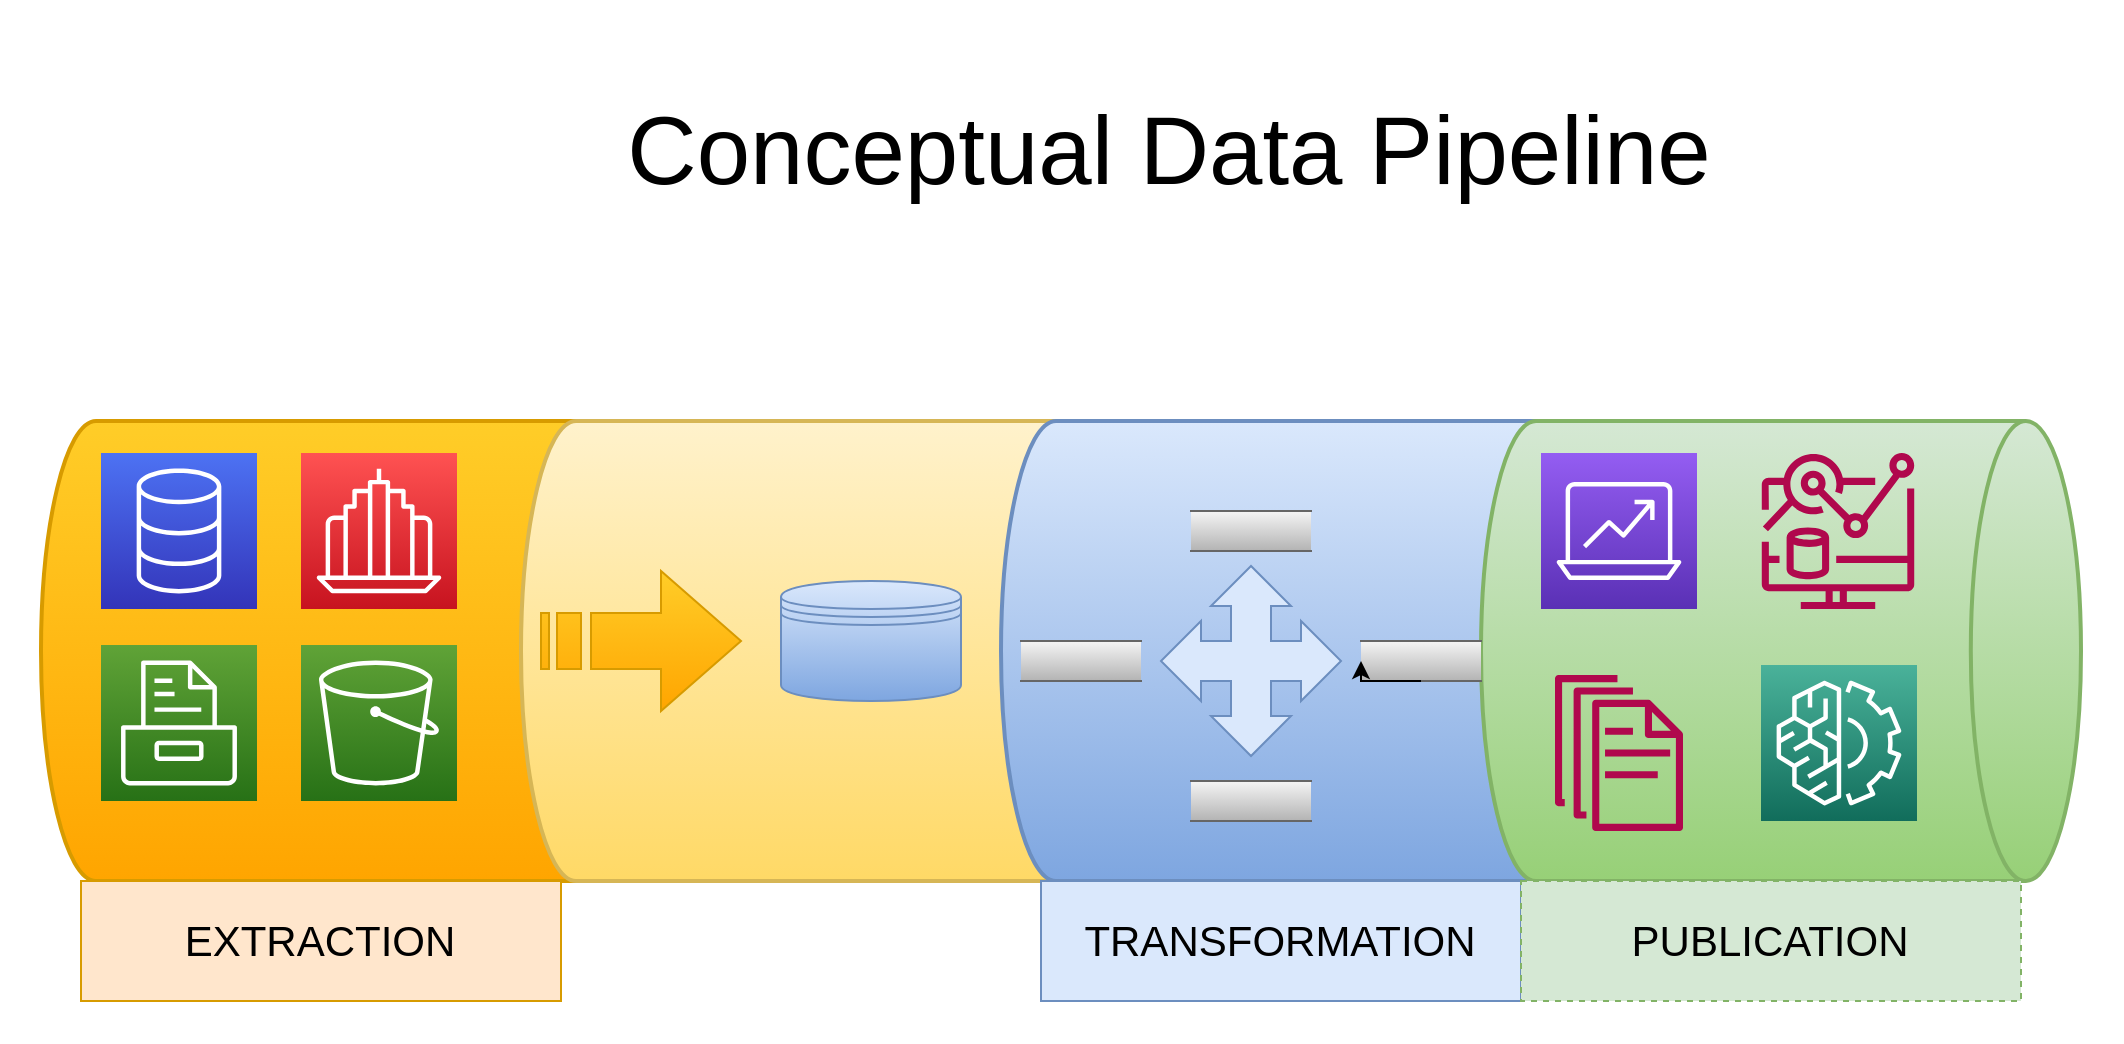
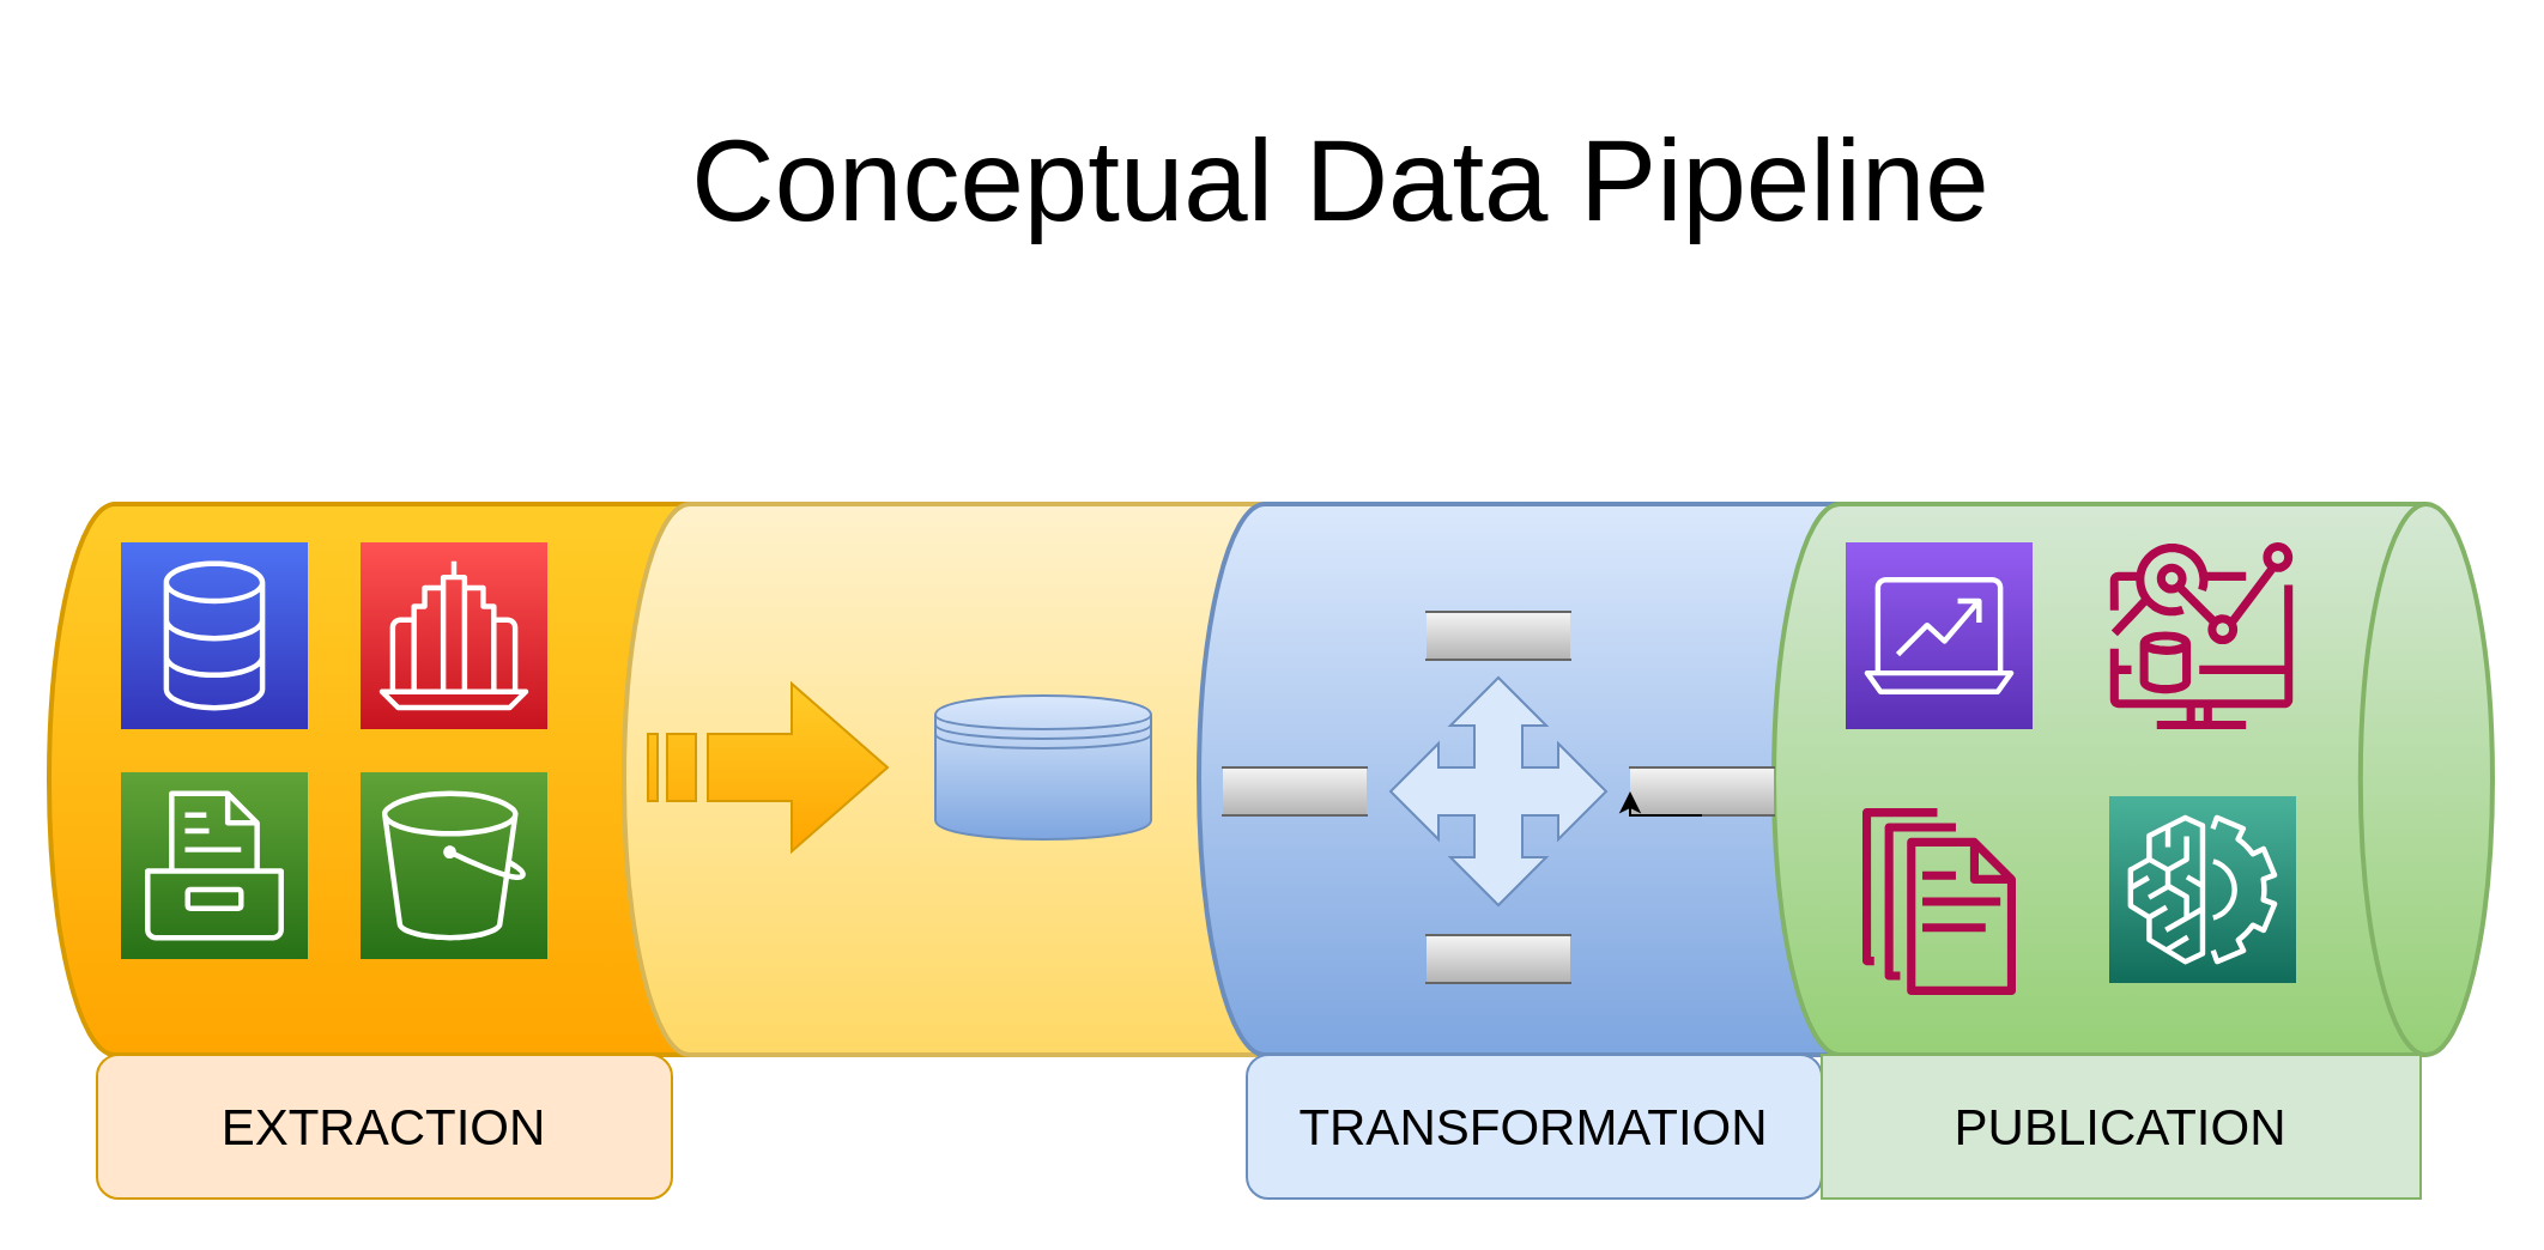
  <mxCell id="0" />
  <mxCell id="1" parent="0" />
  <mxCell id="2" value="" style="strokeWidth=2;html=1;shape=mxgraph.flowchart.direct_data;whiteSpace=wrap;fillColor=#ffcd28;gradientColor=#ffa500;strokeColor=#d79b00;" vertex="1" parent="1"><mxGeometry x="20" y="210" width="300" height="230" as="geometry" /></mxCell>
  <mxCell id="3" value="" style="strokeWidth=2;html=1;shape=mxgraph.flowchart.direct_data;whiteSpace=wrap;fillColor=#fff2cc;gradientColor=#ffd966;strokeColor=#d6b656;" vertex="1" parent="1"><mxGeometry x="260" y="210" width="300" height="230" as="geometry" /></mxCell>
  <mxCell id="4" value="" style="strokeWidth=2;html=1;shape=mxgraph.flowchart.direct_data;whiteSpace=wrap;fillColor=#dae8fc;gradientColor=#7ea6e0;strokeColor=#6c8ebf;" vertex="1" parent="1"><mxGeometry x="500" y="210" width="300" height="230" as="geometry" /></mxCell>
  <mxCell id="5" value="" style="strokeWidth=2;html=1;shape=mxgraph.flowchart.direct_data;whiteSpace=wrap;fillColor=#d5e8d4;gradientColor=#97d077;strokeColor=#82b366;" vertex="1" parent="1"><mxGeometry x="740" y="210" width="300" height="230" as="geometry" /></mxCell>
- <mxCell id="6" value="&lt;font style=&quot;font-size: 21px;&quot;&gt;EXTRACTION&lt;/font&gt;" style="whiteSpace=wrap;html=1;align=center;fillColor=#ffe6cc;strokeColor=#d79b00;" vertex="1" parent="1"><mxGeometry x="40" y="440" width="240" height="60" as="geometry" /></mxCell>
- <mxCell id="7" value="&lt;font style=&quot;font-size: 21px;&quot;&gt;TRANSFORMATION&lt;/font&gt;" style="whiteSpace=wrap;html=1;align=center;fillColor=#dae8fc;strokeColor=#6c8ebf;" vertex="1" parent="1"><mxGeometry x="520" y="440" width="240" height="60" as="geometry" /></mxCell>
- <mxCell id="8" value="&lt;font style=&quot;font-size: 21px;&quot;&gt;PUBLICATION&lt;/font&gt;" style="whiteSpace=wrap;html=1;align=center;fillColor=#d5e8d4;strokeColor=#82b366;dashed=1;" vertex="1" parent="1"><mxGeometry x="760" y="440" width="250" height="60" as="geometry" /></mxCell>
+ <mxCell id="6" value="&lt;font style=&quot;font-size: 21px;&quot;&gt;EXTRACTION&lt;/font&gt;" style="whiteSpace=wrap;html=1;align=center;fillColor=#ffe6cc;strokeColor=#d79b00;rounded=1;" vertex="1" parent="1"><mxGeometry x="40" y="440" width="240" height="60" as="geometry" /></mxCell>
+ <mxCell id="7" value="&lt;font style=&quot;font-size: 21px;&quot;&gt;TRANSFORMATION&lt;/font&gt;" style="whiteSpace=wrap;html=1;align=center;fillColor=#dae8fc;strokeColor=#6c8ebf;rounded=1;" vertex="1" parent="1"><mxGeometry x="520" y="440" width="240" height="60" as="geometry" /></mxCell>
+ <mxCell id="8" value="&lt;font style=&quot;font-size: 21px;&quot;&gt;PUBLICATION&lt;/font&gt;" style="whiteSpace=wrap;html=1;align=center;fillColor=#d5e8d4;strokeColor=#82b366;" vertex="1" parent="1"><mxGeometry x="760" y="440" width="250" height="60" as="geometry" /></mxCell>
  <mxCell id="9" value="" style="shape=datastore;whiteSpace=wrap;html=1;fillColor=#dae8fc;strokeColor=#6c8ebf;gradientColor=#7ea6e0;" vertex="1" parent="1"><mxGeometry x="390" y="290" width="90" height="60" as="geometry" /></mxCell>
  <mxCell id="10" value="" style="html=1;shadow=0;dashed=0;align=center;verticalAlign=middle;shape=mxgraph.arrows2.stripedArrow;dy=0.6;dx=40;notch=25;fillColor=#ffcd28;strokeColor=#d79b00;gradientColor=#ffa500;" vertex="1" parent="1"><mxGeometry x="270" y="285" width="100" height="70" as="geometry" /></mxCell>
  <mxCell id="11" value="" style="html=1;dashed=0;whiteSpace=wrap;shape=partialRectangle;right=0;left=0;fillColor=#f5f5f5;gradientColor=#b3b3b3;strokeColor=#666666;" vertex="1" parent="1"><mxGeometry x="510" y="320" width="60" height="20" as="geometry" /></mxCell>
  <mxCell id="12" value="" style="html=1;dashed=0;whiteSpace=wrap;shape=partialRectangle;right=0;left=0;fillColor=#f5f5f5;gradientColor=#b3b3b3;strokeColor=#666666;" vertex="1" parent="1"><mxGeometry x="595" y="255" width="60" height="20" as="geometry" /></mxCell>
  <mxCell id="13" value="" style="html=1;dashed=0;whiteSpace=wrap;shape=partialRectangle;right=0;left=0;fillColor=#f5f5f5;gradientColor=#b3b3b3;strokeColor=#666666;" vertex="1" parent="1"><mxGeometry x="680" y="320" width="60" height="20" as="geometry" /></mxCell>
  <mxCell id="14" value="" style="html=1;dashed=0;whiteSpace=wrap;shape=partialRectangle;right=0;left=0;fillColor=#f5f5f5;gradientColor=#b3b3b3;strokeColor=#666666;" vertex="1" parent="1"><mxGeometry x="595" y="390" width="60" height="20" as="geometry" /></mxCell>
  <mxCell id="15" value="" style="html=1;shadow=0;dashed=0;align=center;verticalAlign=middle;shape=mxgraph.arrows2.quadArrow;dy=10;dx=20;notch=24;arrowHead=10;fillColor=#dae8fc;strokeColor=#6c8ebf;" vertex="1" parent="1"><mxGeometry x="580" y="282.5" width="90" height="95" as="geometry" /></mxCell>
  <mxCell id="16" style="edgeStyle=orthogonalEdgeStyle;rounded=0;orthogonalLoop=1;jettySize=auto;html=1;exitX=0.5;exitY=1;exitDx=0;exitDy=0;entryX=0;entryY=0.5;entryDx=0;entryDy=0;" edge="1" parent="1" source="13" target="13"><mxGeometry relative="1" as="geometry" /></mxCell>
  <mxCell id="17" value="" style="sketch=0;points=[[0,0,0],[0.25,0,0],[0.5,0,0],[0.75,0,0],[1,0,0],[0,1,0],[0.25,1,0],[0.5,1,0],[0.75,1,0],[1,1,0],[0,0.25,0],[0,0.5,0],[0,0.75,0],[1,0.25,0],[1,0.5,0],[1,0.75,0]];outlineConnect=0;fontColor=#232F3E;gradientColor=#4D72F3;gradientDirection=north;fillColor=#3334B9;strokeColor=#ffffff;dashed=0;verticalLabelPosition=bottom;verticalAlign=top;align=center;html=1;fontSize=12;fontStyle=0;aspect=fixed;shape=mxgraph.aws4.resourceIcon;resIcon=mxgraph.aws4.database;" vertex="1" parent="1"><mxGeometry x="50" y="226" width="78" height="78" as="geometry" /></mxCell>
  <mxCell id="18" value="" style="sketch=0;points=[[0,0,0],[0.25,0,0],[0.5,0,0],[0.75,0,0],[1,0,0],[0,1,0],[0.25,1,0],[0.5,1,0],[0.75,1,0],[1,1,0],[0,0.25,0],[0,0.5,0],[0,0.75,0],[1,0.25,0],[1,0.5,0],[1,0.75,0]];outlineConnect=0;fontColor=#232F3E;gradientColor=#FF5252;gradientDirection=north;fillColor=#C7131F;strokeColor=#ffffff;dashed=0;verticalLabelPosition=bottom;verticalAlign=top;align=center;html=1;fontSize=12;fontStyle=0;aspect=fixed;shape=mxgraph.aws4.resourceIcon;resIcon=mxgraph.aws4.business_application;" vertex="1" parent="1"><mxGeometry x="150" y="226" width="78" height="78" as="geometry" /></mxCell>
  <mxCell id="19" value="" style="sketch=0;points=[[0,0,0],[0.25,0,0],[0.5,0,0],[0.75,0,0],[1,0,0],[0,1,0],[0.25,1,0],[0.5,1,0],[0.75,1,0],[1,1,0],[0,0.25,0],[0,0.5,0],[0,0.75,0],[1,0.25,0],[1,0.5,0],[1,0.75,0]];outlineConnect=0;fontColor=#232F3E;gradientColor=#60A337;gradientDirection=north;fillColor=#277116;strokeColor=#ffffff;dashed=0;verticalLabelPosition=bottom;verticalAlign=top;align=center;html=1;fontSize=12;fontStyle=0;aspect=fixed;shape=mxgraph.aws4.resourceIcon;resIcon=mxgraph.aws4.storage;" vertex="1" parent="1"><mxGeometry x="50" y="322" width="78" height="78" as="geometry" /></mxCell>
  <mxCell id="20" value="" style="sketch=0;points=[[0,0,0],[0.25,0,0],[0.5,0,0],[0.75,0,0],[1,0,0],[0,1,0],[0.25,1,0],[0.5,1,0],[0.75,1,0],[1,1,0],[0,0.25,0],[0,0.5,0],[0,0.75,0],[1,0.25,0],[1,0.5,0],[1,0.75,0]];outlineConnect=0;fontColor=#232F3E;gradientColor=#60A337;gradientDirection=north;fillColor=#277116;strokeColor=#ffffff;dashed=0;verticalLabelPosition=bottom;verticalAlign=top;align=center;html=1;fontSize=12;fontStyle=0;aspect=fixed;shape=mxgraph.aws4.resourceIcon;resIcon=mxgraph.aws4.s3;" vertex="1" parent="1"><mxGeometry x="150" y="322" width="78" height="78" as="geometry" /></mxCell>
  <mxCell id="21" value="" style="sketch=0;points=[[0,0,0],[0.25,0,0],[0.5,0,0],[0.75,0,0],[1,0,0],[0,1,0],[0.25,1,0],[0.5,1,0],[0.75,1,0],[1,1,0],[0,0.25,0],[0,0.5,0],[0,0.75,0],[1,0.25,0],[1,0.5,0],[1,0.75,0]];outlineConnect=0;fontColor=#232F3E;gradientColor=#945DF2;gradientDirection=north;fillColor=#5A30B5;strokeColor=#ffffff;dashed=0;verticalLabelPosition=bottom;verticalAlign=top;align=center;html=1;fontSize=12;fontStyle=0;aspect=fixed;shape=mxgraph.aws4.resourceIcon;resIcon=mxgraph.aws4.analytics;" vertex="1" parent="1"><mxGeometry x="770" y="226" width="78" height="78" as="geometry" /></mxCell>
  <mxCell id="22" value="" style="sketch=0;outlineConnect=0;fontColor=#232F3E;gradientColor=none;fillColor=#B0084D;strokeColor=none;dashed=0;verticalLabelPosition=bottom;verticalAlign=top;align=center;html=1;fontSize=12;fontStyle=0;aspect=fixed;pointerEvents=1;shape=mxgraph.aws4.documents;" vertex="1" parent="1"><mxGeometry x="777" y="337" width="64" height="78" as="geometry" /></mxCell>
  <mxCell id="23" value="" style="sketch=0;outlineConnect=0;fontColor=#232F3E;gradientColor=none;fillColor=#B0084D;strokeColor=none;dashed=0;verticalLabelPosition=bottom;verticalAlign=top;align=center;html=1;fontSize=12;fontStyle=0;aspect=fixed;pointerEvents=1;shape=mxgraph.aws4.cloudwatch_metrics_insights;" vertex="1" parent="1"><mxGeometry x="880" y="226" width="77" height="78" as="geometry" /></mxCell>
  <mxCell id="24" value="" style="sketch=0;points=[[0,0,0],[0.25,0,0],[0.5,0,0],[0.75,0,0],[1,0,0],[0,1,0],[0.25,1,0],[0.5,1,0],[0.75,1,0],[1,1,0],[0,0.25,0],[0,0.5,0],[0,0.75,0],[1,0.25,0],[1,0.5,0],[1,0.75,0]];outlineConnect=0;fontColor=#232F3E;gradientColor=#4AB29A;gradientDirection=north;fillColor=#116D5B;strokeColor=#ffffff;dashed=0;verticalLabelPosition=bottom;verticalAlign=top;align=center;html=1;fontSize=12;fontStyle=0;aspect=fixed;shape=mxgraph.aws4.resourceIcon;resIcon=mxgraph.aws4.machine_learning;" vertex="1" parent="1"><mxGeometry x="880" y="332" width="78" height="78" as="geometry" /></mxCell>
- <mxCell id="25" value="&lt;font style=&quot;font-size: 48px;&quot;&gt;Conceptual Data Pipeline&lt;/font&gt;" style="text;html=1;strokeColor=none;fillColor=none;align=center;verticalAlign=middle;whiteSpace=wrap;rounded=0;" vertex="1" parent="1"><mxGeometry x="232" y="20" width="705" height="110" as="geometry" /></mxCell>
+ <mxCell id="25" value="&lt;font style=&quot;font-size: 48px;&quot;&gt;Conceptual Data Pipeline&lt;/font&gt;" style="text;html=1;strokeColor=none;fillColor=none;align=center;verticalAlign=middle;whiteSpace=wrap;rounded=0;" vertex="1" parent="1"><mxGeometry x="207" y="20" width="705" height="110" as="geometry" /></mxCell>
